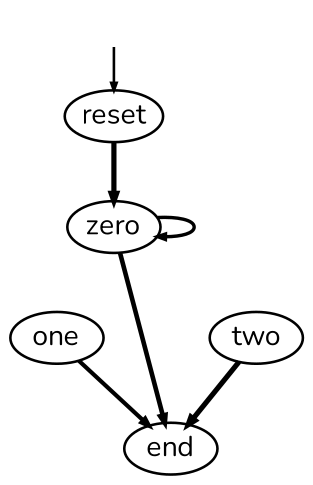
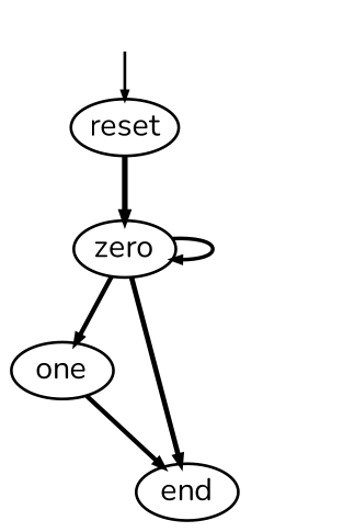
  digraph {
    fontname=Nunito
    nodesep=0.18
    rankdir=TB
    ranksep=0.08
    node [fontname=Nunito fontsize=11.0 margin=0.01 shape=ellipse]
    edge [arrowhead=normal arrowsize=.3 fontname=Nunito fontsize=6.0 margin=0.05 penwidth=2.0043213737826426]
    None [height=0.1 shape=none style=invis width=0.1]
    reset [height=0.1 width=0.5]
    zero [height=0.1 width=0.5]
    one [height=0.1 width=0.5]
    end [height=0.1 width=0.5]
-   two [height=0.1 width=0.5]
    subgraph sub_1 {
      rank=source
      None
    }
    None -> reset [penwidth=""]
    reset -> zero [label=" "]
    zero -> zero [label=" " penwidth=1.3222192947339193]
+   zero -> one [label=" " penwidth=1.6127838567197355]
    zero -> end [label=" " penwidth=1.7853298350107671]
    one -> end [label=" " penwidth=1.6127838567197355]
-   two -> end [label=" "]
  }
